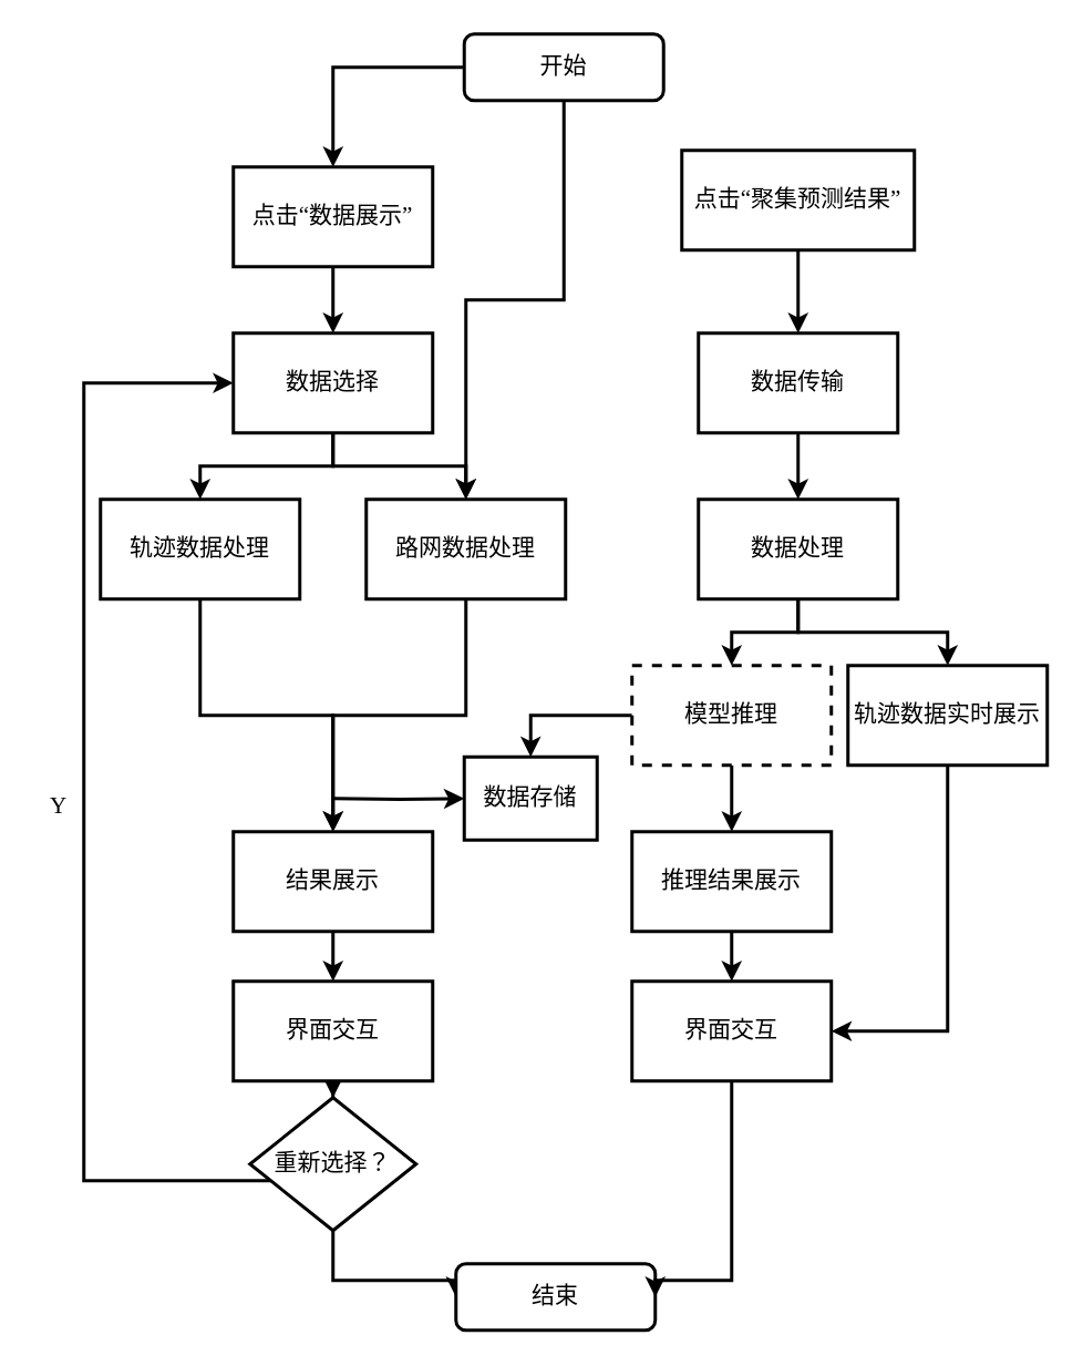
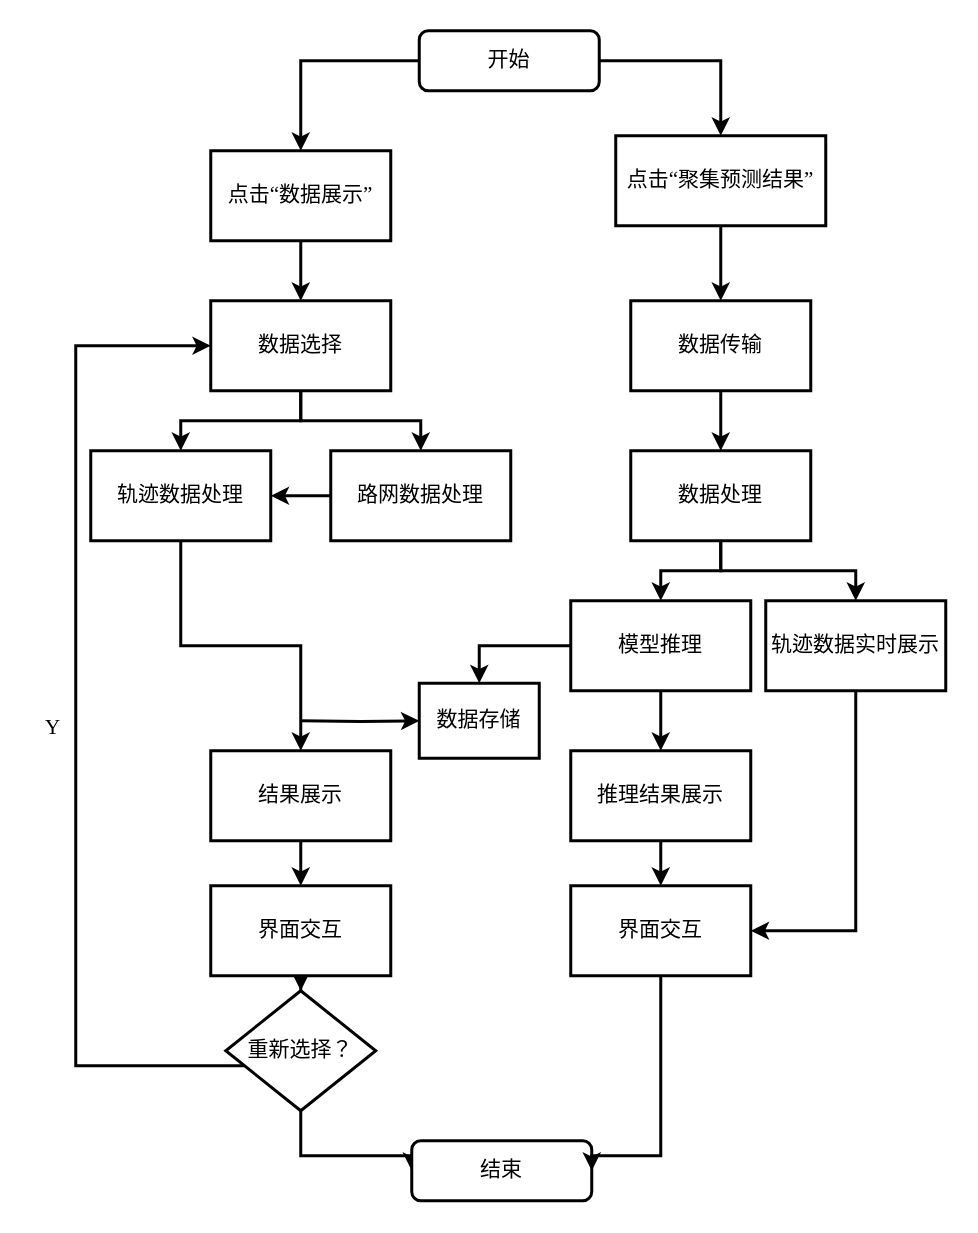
  <mxCell id="0" />
  <mxCell id="1" parent="0" />
  <mxCell id="2" value="" style="edgeStyle=orthogonalEdgeStyle;rounded=0;orthogonalLoop=1;jettySize=auto;html=1;strokeWidth=2;" edge="1" parent="1" source="4" target="6"><mxGeometry relative="1" as="geometry" /></mxCell>
- <mxCell id="3" value="" style="edgeStyle=orthogonalEdgeStyle;rounded=0;orthogonalLoop=1;jettySize=auto;html=1;strokeWidth=2;" edge="1" parent="1" source="4" target="16"><mxGeometry relative="1" as="geometry" /></mxCell>
+ <mxCell id="3" value="" style="edgeStyle=orthogonalEdgeStyle;rounded=0;orthogonalLoop=1;jettySize=auto;html=1;strokeWidth=2;" edge="1" parent="1" source="4" target="8"><mxGeometry relative="1" as="geometry" /></mxCell>
  <mxCell id="4" value="&lt;font face=&quot;Times New Roman&quot; style=&quot;font-size: 14px&quot;&gt;开始&lt;/font&gt;" style="rounded=1;whiteSpace=wrap;html=1;fontSize=12;glass=0;strokeWidth=2;shadow=0;" parent="1" vertex="1"><mxGeometry x="279" y="20" width="120" height="40" as="geometry" /></mxCell>
  <mxCell id="5" value="" style="edgeStyle=orthogonalEdgeStyle;rounded=0;orthogonalLoop=1;jettySize=auto;html=1;strokeWidth=2;" edge="1" parent="1" source="6" target="11"><mxGeometry relative="1" as="geometry" /></mxCell>
  <mxCell id="6" value="&lt;font face=&quot;Times New Roman&quot; style=&quot;font-size: 14px&quot;&gt;点击“数据展示”&lt;/font&gt;" style="rounded=0;whiteSpace=wrap;html=1;strokeWidth=2;" vertex="1" parent="1"><mxGeometry x="140" y="100" width="120" height="60" as="geometry" /></mxCell>
  <mxCell id="7" value="" style="edgeStyle=orthogonalEdgeStyle;rounded=0;orthogonalLoop=1;jettySize=auto;html=1;strokeWidth=2;" edge="1" parent="1" source="8" target="26"><mxGeometry relative="1" as="geometry" /></mxCell>
  <mxCell id="8" value="&lt;font style=&quot;font-size: 14px&quot; face=&quot;Times New Roman&quot;&gt;点击“聚集预测结果”&lt;/font&gt;" style="rounded=0;whiteSpace=wrap;html=1;strokeWidth=2;" vertex="1" parent="1"><mxGeometry x="410" y="90" width="140" height="60" as="geometry" /></mxCell>
  <mxCell id="9" value="" style="edgeStyle=orthogonalEdgeStyle;rounded=0;orthogonalLoop=1;jettySize=auto;html=1;strokeWidth=2;" edge="1" parent="1" source="11" target="13"><mxGeometry relative="1" as="geometry" /></mxCell>
  <mxCell id="10" value="" style="edgeStyle=orthogonalEdgeStyle;rounded=0;orthogonalLoop=1;jettySize=auto;html=1;strokeWidth=2;" edge="1" parent="1" source="11" target="16"><mxGeometry relative="1" as="geometry" /></mxCell>
  <mxCell id="11" value="&lt;font face=&quot;Times New Roman&quot; style=&quot;font-size: 14px&quot;&gt;数据选择&lt;/font&gt;" style="whiteSpace=wrap;html=1;rounded=0;strokeWidth=2;" vertex="1" parent="1"><mxGeometry x="140" y="200" width="120" height="60" as="geometry" /></mxCell>
  <mxCell id="12" value="" style="edgeStyle=orthogonalEdgeStyle;rounded=0;orthogonalLoop=1;jettySize=auto;html=1;strokeWidth=2;" edge="1" parent="1" source="13" target="18"><mxGeometry relative="1" as="geometry" /></mxCell>
  <mxCell id="13" value="&lt;font style=&quot;font-size: 14px&quot; face=&quot;Times New Roman&quot;&gt;轨迹数据处理&lt;/font&gt;" style="whiteSpace=wrap;html=1;rounded=0;strokeWidth=2;" vertex="1" parent="1"><mxGeometry x="60" y="300" width="120" height="60" as="geometry" /></mxCell>
- <mxCell id="14" value="" style="edgeStyle=orthogonalEdgeStyle;rounded=0;orthogonalLoop=1;jettySize=auto;html=1;strokeWidth=2;" edge="1" parent="1" source="16" target="18"><mxGeometry relative="1" as="geometry" /></mxCell>
+ <mxCell id="14" value="" style="edgeStyle=orthogonalEdgeStyle;rounded=0;orthogonalLoop=1;jettySize=auto;html=1;strokeWidth=2;" edge="1" parent="1" source="16" target="13"><mxGeometry relative="1" as="geometry" /></mxCell>
  <mxCell id="15" value="" style="edgeStyle=orthogonalEdgeStyle;rounded=0;orthogonalLoop=1;jettySize=auto;html=1;fontFamily=Times New Roman;fontSize=14;entryX=0;entryY=0.5;entryDx=0;entryDy=0;strokeWidth=2;" edge="1" parent="1" target="39"><mxGeometry relative="1" as="geometry"><mxPoint x="200" y="480" as="sourcePoint" /><mxPoint x="380" y="330" as="targetPoint" /></mxGeometry></mxCell>
  <mxCell id="16" value="&lt;font style=&quot;font-size: 14px&quot; face=&quot;Times New Roman&quot;&gt;路网数据处理&lt;/font&gt;" style="whiteSpace=wrap;html=1;rounded=0;strokeWidth=2;" vertex="1" parent="1"><mxGeometry x="220" y="300" width="120" height="60" as="geometry" /></mxCell>
  <mxCell id="17" value="" style="edgeStyle=orthogonalEdgeStyle;rounded=0;orthogonalLoop=1;jettySize=auto;html=1;strokeWidth=2;" edge="1" parent="1" source="18" target="20"><mxGeometry relative="1" as="geometry" /></mxCell>
  <mxCell id="18" value="&lt;font style=&quot;font-size: 14px&quot; face=&quot;Times New Roman&quot;&gt;结果展示&lt;/font&gt;" style="whiteSpace=wrap;html=1;rounded=0;strokeWidth=2;" vertex="1" parent="1"><mxGeometry x="140" y="500" width="120" height="60" as="geometry" /></mxCell>
  <mxCell id="19" value="" style="edgeStyle=orthogonalEdgeStyle;rounded=0;orthogonalLoop=1;jettySize=auto;html=1;strokeWidth=2;" edge="1" parent="1" source="20" target="23"><mxGeometry relative="1" as="geometry" /></mxCell>
  <mxCell id="20" value="&lt;font face=&quot;Times New Roman&quot; style=&quot;font-size: 14px&quot;&gt;界面交互&lt;/font&gt;" style="whiteSpace=wrap;html=1;rounded=0;strokeWidth=2;" vertex="1" parent="1"><mxGeometry x="140" y="590" width="120" height="60" as="geometry" /></mxCell>
  <mxCell id="21" value="" style="edgeStyle=orthogonalEdgeStyle;rounded=0;orthogonalLoop=1;jettySize=auto;html=1;entryX=0;entryY=0.5;entryDx=0;entryDy=0;strokeWidth=2;" edge="1" parent="1" source="23" target="11"><mxGeometry relative="1" as="geometry"><mxPoint x="70" y="710" as="targetPoint" /><Array as="points"><mxPoint x="50" y="710" /><mxPoint x="50" y="230" /></Array></mxGeometry></mxCell>
  <mxCell id="22" value="" style="edgeStyle=orthogonalEdgeStyle;rounded=0;orthogonalLoop=1;jettySize=auto;html=1;entryX=0;entryY=0.5;entryDx=0;entryDy=0;strokeWidth=2;exitX=0.5;exitY=1;exitDx=0;exitDy=0;" edge="1" parent="1" source="23" target="24"><mxGeometry relative="1" as="geometry"><mxPoint x="89" y="850" as="targetPoint" /><Array as="points"><mxPoint x="200" y="770" /></Array></mxGeometry></mxCell>
  <mxCell id="23" value="&lt;font face=&quot;Times New Roman&quot; style=&quot;font-size: 14px&quot;&gt;重新选择？&lt;/font&gt;" style="rhombus;whiteSpace=wrap;html=1;rounded=0;strokeWidth=2;" vertex="1" parent="1"><mxGeometry x="150" y="660" width="100" height="80" as="geometry" /></mxCell>
  <mxCell id="24" value="&lt;font face=&quot;Times New Roman&quot; style=&quot;font-size: 14px&quot;&gt;结束&lt;/font&gt;" style="rounded=1;whiteSpace=wrap;html=1;fontSize=12;glass=0;strokeWidth=2;shadow=0;" vertex="1" parent="1"><mxGeometry x="274" y="760" width="120" height="40" as="geometry" /></mxCell>
  <mxCell id="25" value="" style="edgeStyle=orthogonalEdgeStyle;rounded=0;orthogonalLoop=1;jettySize=auto;html=1;strokeWidth=2;" edge="1" parent="1" source="26" target="29"><mxGeometry relative="1" as="geometry" /></mxCell>
  <mxCell id="26" value="&lt;font face=&quot;Times New Roman&quot; style=&quot;font-size: 14px&quot;&gt;数据传输&lt;/font&gt;" style="whiteSpace=wrap;html=1;rounded=0;strokeWidth=2;" vertex="1" parent="1"><mxGeometry x="420" y="200" width="120" height="60" as="geometry" /></mxCell>
  <mxCell id="27" value="" style="edgeStyle=orthogonalEdgeStyle;rounded=0;orthogonalLoop=1;jettySize=auto;html=1;strokeWidth=2;" edge="1" parent="1" source="29" target="31"><mxGeometry relative="1" as="geometry" /></mxCell>
  <mxCell id="28" value="" style="edgeStyle=orthogonalEdgeStyle;rounded=0;orthogonalLoop=1;jettySize=auto;html=1;strokeWidth=2;" edge="1" parent="1" source="29" target="34"><mxGeometry relative="1" as="geometry" /></mxCell>
  <mxCell id="29" value="&lt;font face=&quot;Times New Roman&quot; style=&quot;font-size: 14px&quot;&gt;数据处理&lt;/font&gt;" style="whiteSpace=wrap;html=1;rounded=0;strokeWidth=2;" vertex="1" parent="1"><mxGeometry x="420" y="300" width="120" height="60" as="geometry" /></mxCell>
  <mxCell id="30" value="" style="edgeStyle=orthogonalEdgeStyle;rounded=0;orthogonalLoop=1;jettySize=auto;html=1;entryX=1;entryY=0.5;entryDx=0;entryDy=0;strokeWidth=2;exitX=0.5;exitY=1;exitDx=0;exitDy=0;" edge="1" parent="1" source="31" target="38"><mxGeometry relative="1" as="geometry"><mxPoint x="580" y="540" as="targetPoint" /><Array as="points"><mxPoint x="570" y="620" /></Array></mxGeometry></mxCell>
  <mxCell id="31" value="&lt;font face=&quot;Times New Roman&quot; style=&quot;font-size: 14px&quot;&gt;轨迹数据实时展示&lt;/font&gt;" style="whiteSpace=wrap;html=1;rounded=0;strokeWidth=2;" vertex="1" parent="1"><mxGeometry x="510" y="400" width="120" height="60" as="geometry" /></mxCell>
  <mxCell id="32" value="" style="edgeStyle=orthogonalEdgeStyle;rounded=0;orthogonalLoop=1;jettySize=auto;html=1;strokeWidth=2;" edge="1" parent="1" source="34" target="36"><mxGeometry relative="1" as="geometry" /></mxCell>
  <mxCell id="33" value="" style="edgeStyle=orthogonalEdgeStyle;rounded=0;orthogonalLoop=1;jettySize=auto;html=1;fontFamily=Times New Roman;fontSize=14;entryX=0.5;entryY=0;entryDx=0;entryDy=0;strokeWidth=2;" edge="1" parent="1" source="34" target="39"><mxGeometry relative="1" as="geometry"><mxPoint x="300" y="430" as="targetPoint" /></mxGeometry></mxCell>
- <mxCell id="34" value="&lt;pre&gt;&lt;font face=&quot;Times New Roman&quot; style=&quot;font-size: 14px&quot;&gt;模型推理&lt;/font&gt;&lt;/pre&gt;" style="whiteSpace=wrap;html=1;rounded=0;strokeWidth=2;dashed=1;" vertex="1" parent="1"><mxGeometry x="380" y="400" width="120" height="60" as="geometry" /></mxCell>
+ <mxCell id="34" value="&lt;pre&gt;&lt;font face=&quot;Times New Roman&quot; style=&quot;font-size: 14px&quot;&gt;模型推理&lt;/font&gt;&lt;/pre&gt;" style="whiteSpace=wrap;html=1;rounded=0;strokeWidth=2;" vertex="1" parent="1"><mxGeometry x="380" y="400" width="120" height="60" as="geometry" /></mxCell>
  <mxCell id="35" value="" style="edgeStyle=orthogonalEdgeStyle;rounded=0;orthogonalLoop=1;jettySize=auto;html=1;strokeWidth=2;" edge="1" parent="1" source="36" target="38"><mxGeometry relative="1" as="geometry" /></mxCell>
  <mxCell id="36" value="&lt;font face=&quot;Times New Roman&quot; style=&quot;font-size: 14px&quot;&gt;推理结果展示&lt;/font&gt;" style="whiteSpace=wrap;html=1;rounded=0;strokeWidth=2;" vertex="1" parent="1"><mxGeometry x="380" y="500" width="120" height="60" as="geometry" /></mxCell>
  <mxCell id="37" value="" style="edgeStyle=orthogonalEdgeStyle;rounded=0;orthogonalLoop=1;jettySize=auto;html=1;entryX=1;entryY=0.5;entryDx=0;entryDy=0;strokeWidth=2;" edge="1" parent="1" source="38" target="24"><mxGeometry relative="1" as="geometry"><mxPoint x="489" y="740" as="targetPoint" /><Array as="points"><mxPoint x="440" y="770" /></Array></mxGeometry></mxCell>
  <mxCell id="38" value="&lt;font face=&quot;Times New Roman&quot; style=&quot;font-size: 14px&quot;&gt;界面交互&lt;/font&gt;" style="whiteSpace=wrap;html=1;rounded=0;strokeWidth=2;" vertex="1" parent="1"><mxGeometry x="380" y="590" width="120" height="60" as="geometry" /></mxCell>
  <mxCell id="39" value="&lt;font style=&quot;font-size: 14px&quot; face=&quot;Times New Roman&quot;&gt;数据存储&lt;/font&gt;" style="whiteSpace=wrap;html=1;rounded=0;strokeWidth=2;" vertex="1" parent="1"><mxGeometry x="279" y="455" width="80" height="50" as="geometry" /></mxCell>
  <mxCell id="40" value="&lt;font face=&quot;Times New Roman&quot; style=&quot;font-size: 14px&quot;&gt;Y&lt;/font&gt;" style="text;html=1;strokeColor=none;fillColor=none;align=center;verticalAlign=middle;whiteSpace=wrap;rounded=0;sketch=0;" vertex="1" parent="1"><mxGeometry x="20" y="470" width="30" height="30" as="geometry" /></mxCell>
